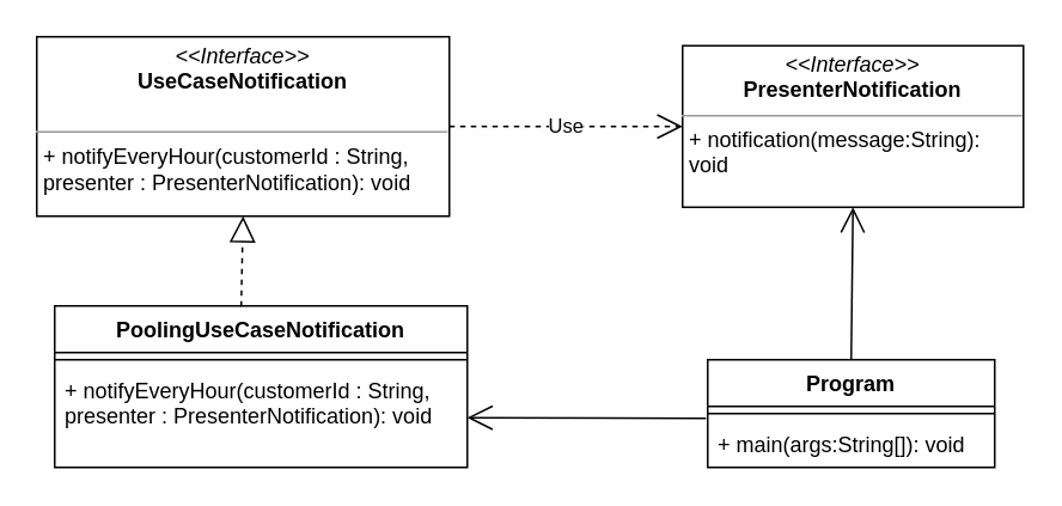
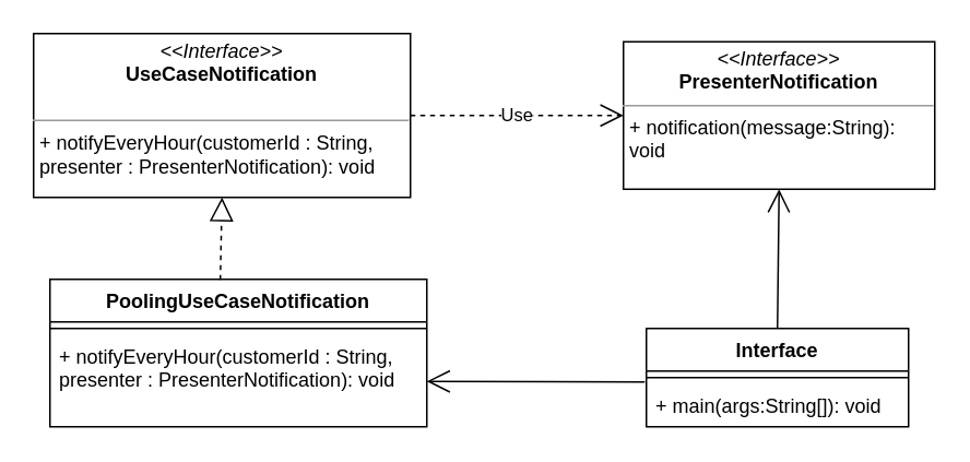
  <mxCell id="0" />
  <mxCell id="1" parent="0" />
  <mxCell id="2" value="&lt;p style=&quot;margin:0px;margin-top:4px;text-align:center;&quot;&gt;&lt;i&gt;&amp;lt;&amp;lt;Interface&amp;gt;&amp;gt;&lt;/i&gt;&lt;br&gt;&lt;b&gt;UseCaseNotification&lt;/b&gt;&lt;/p&gt;&lt;p style=&quot;margin:0px;margin-left:4px;&quot;&gt;&lt;br&gt;&lt;/p&gt;&lt;hr size=&quot;1&quot;&gt;&lt;p style=&quot;margin:0px;margin-left:4px;&quot;&gt;+ notifyEveryHour(customerId : String, presenter : PresenterNotification): void&lt;/p&gt;" style="verticalAlign=top;align=left;overflow=fill;fontSize=12;fontFamily=Helvetica;html=1;whiteSpace=wrap;" parent="1" vertex="1"><mxGeometry x="20" y="20" width="230" height="100" as="geometry" /></mxCell>
  <mxCell id="3" value="PoolingUseCaseNotification" style="swimlane;fontStyle=1;align=center;verticalAlign=top;childLayout=stackLayout;horizontal=1;startSize=26;horizontalStack=0;resizeParent=1;resizeParentMax=0;resizeLast=0;collapsible=1;marginBottom=0;whiteSpace=wrap;html=1;" parent="1" vertex="1"><mxGeometry x="30" y="170" width="230" height="90" as="geometry" /></mxCell>
  <mxCell id="4" value="" style="line;strokeWidth=1;fillColor=none;align=left;verticalAlign=middle;spacingTop=-1;spacingLeft=3;spacingRight=3;rotatable=0;labelPosition=right;points=[];portConstraint=eastwest;strokeColor=inherit;" parent="3" vertex="1"><mxGeometry y="26" width="230" height="8" as="geometry" /></mxCell>
  <mxCell id="5" value="+ notifyEveryHour(customerId : String, presenter : PresenterNotification): void" style="text;strokeColor=none;fillColor=none;align=left;verticalAlign=top;spacingLeft=4;spacingRight=4;overflow=hidden;rotatable=0;points=[[0,0.5],[1,0.5]];portConstraint=eastwest;whiteSpace=wrap;html=1;" parent="3" vertex="1"><mxGeometry y="34" width="230" height="56" as="geometry" /></mxCell>
  <mxCell id="6" value="&lt;p style=&quot;margin:0px;margin-top:4px;text-align:center;&quot;&gt;&lt;i&gt;&amp;lt;&amp;lt;Interface&amp;gt;&amp;gt;&lt;/i&gt;&lt;br&gt;&lt;b&gt;PresenterNotification&lt;/b&gt;&lt;/p&gt;&lt;hr size=&quot;1&quot;&gt;&lt;p style=&quot;margin:0px;margin-left:4px;&quot;&gt;&lt;/p&gt;&lt;p style=&quot;margin:0px;margin-left:4px;&quot;&gt;+ notification(message:String): void&lt;/p&gt;" style="verticalAlign=top;align=left;overflow=fill;fontSize=12;fontFamily=Helvetica;html=1;whiteSpace=wrap;" parent="1" vertex="1"><mxGeometry x="380" y="25" width="190" height="90" as="geometry" /></mxCell>
  <mxCell id="7" value="" style="endArrow=block;dashed=1;endFill=0;endSize=12;html=1;rounded=0;entryX=0.5;entryY=1;entryDx=0;entryDy=0;exitX=0.452;exitY=0.004;exitDx=0;exitDy=0;exitPerimeter=0;" parent="1" source="3" target="2" edge="1"><mxGeometry width="160" relative="1" as="geometry"><mxPoint x="115" y="250" as="sourcePoint" /><mxPoint x="240" y="210" as="targetPoint" /></mxGeometry></mxCell>
  <mxCell id="8" value="Use" style="endArrow=open;endSize=12;dashed=1;html=1;rounded=0;entryX=0;entryY=0.5;entryDx=0;entryDy=0;exitX=1;exitY=0.5;exitDx=0;exitDy=0;" parent="1" source="2" target="6" edge="1"><mxGeometry width="160" relative="1" as="geometry"><mxPoint x="229" y="83" as="sourcePoint" /><mxPoint x="470" y="200" as="targetPoint" /></mxGeometry></mxCell>
- <mxCell id="9" value="Program" style="swimlane;fontStyle=1;align=center;verticalAlign=top;childLayout=stackLayout;horizontal=1;startSize=26;horizontalStack=0;resizeParent=1;resizeParentMax=0;resizeLast=0;collapsible=1;marginBottom=0;whiteSpace=wrap;html=1;" parent="1" vertex="1"><mxGeometry x="394" y="200" width="160" height="60" as="geometry" /></mxCell>
+ <mxCell id="9" value="Interface" style="swimlane;fontStyle=1;align=center;verticalAlign=top;childLayout=stackLayout;horizontal=1;startSize=26;horizontalStack=0;resizeParent=1;resizeParentMax=0;resizeLast=0;collapsible=1;marginBottom=0;whiteSpace=wrap;html=1;" parent="1" vertex="1"><mxGeometry x="394" y="200" width="160" height="60" as="geometry" /></mxCell>
  <mxCell id="10" value="" style="line;strokeWidth=1;fillColor=none;align=left;verticalAlign=middle;spacingTop=-1;spacingLeft=3;spacingRight=3;rotatable=0;labelPosition=right;points=[];portConstraint=eastwest;strokeColor=inherit;" parent="9" vertex="1"><mxGeometry y="26" width="160" height="8" as="geometry" /></mxCell>
  <mxCell id="11" value="+ main(args:String[]): void" style="text;strokeColor=none;fillColor=none;align=left;verticalAlign=top;spacingLeft=4;spacingRight=4;overflow=hidden;rotatable=0;points=[[0,0.5],[1,0.5]];portConstraint=eastwest;whiteSpace=wrap;html=1;" parent="9" vertex="1"><mxGeometry y="34" width="160" height="26" as="geometry" /></mxCell>
  <mxCell id="12" value="" style="endArrow=open;endFill=1;endSize=12;html=1;rounded=0;exitX=-0.006;exitY=-0.054;exitDx=0;exitDy=0;exitPerimeter=0;" parent="1" source="11" target="5" edge="1"><mxGeometry width="160" relative="1" as="geometry"><mxPoint x="310" y="200" as="sourcePoint" /><mxPoint x="470" y="200" as="targetPoint" /></mxGeometry></mxCell>
  <mxCell id="13" value="" style="endArrow=open;endFill=1;endSize=12;html=1;rounded=0;exitX=0.5;exitY=0;exitDx=0;exitDy=0;entryX=0.5;entryY=1;entryDx=0;entryDy=0;" parent="1" source="9" target="6" edge="1"><mxGeometry width="160" relative="1" as="geometry"><mxPoint x="310" y="200" as="sourcePoint" /><mxPoint x="470" y="200" as="targetPoint" /></mxGeometry></mxCell>
